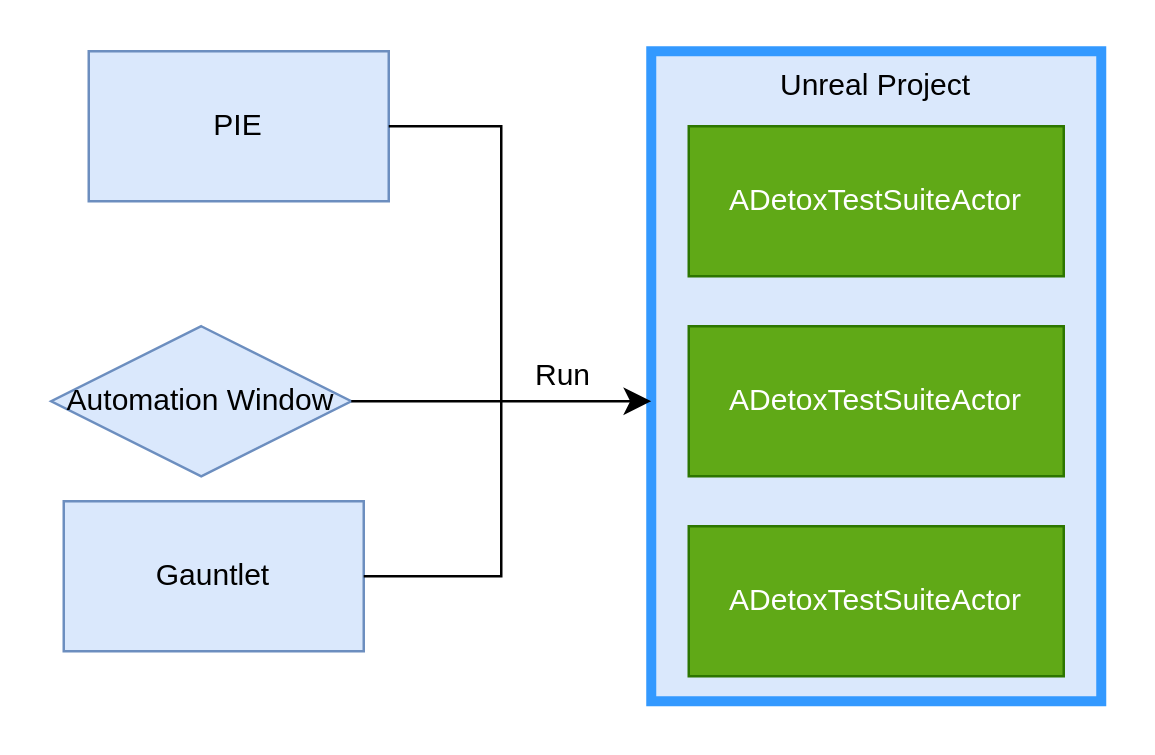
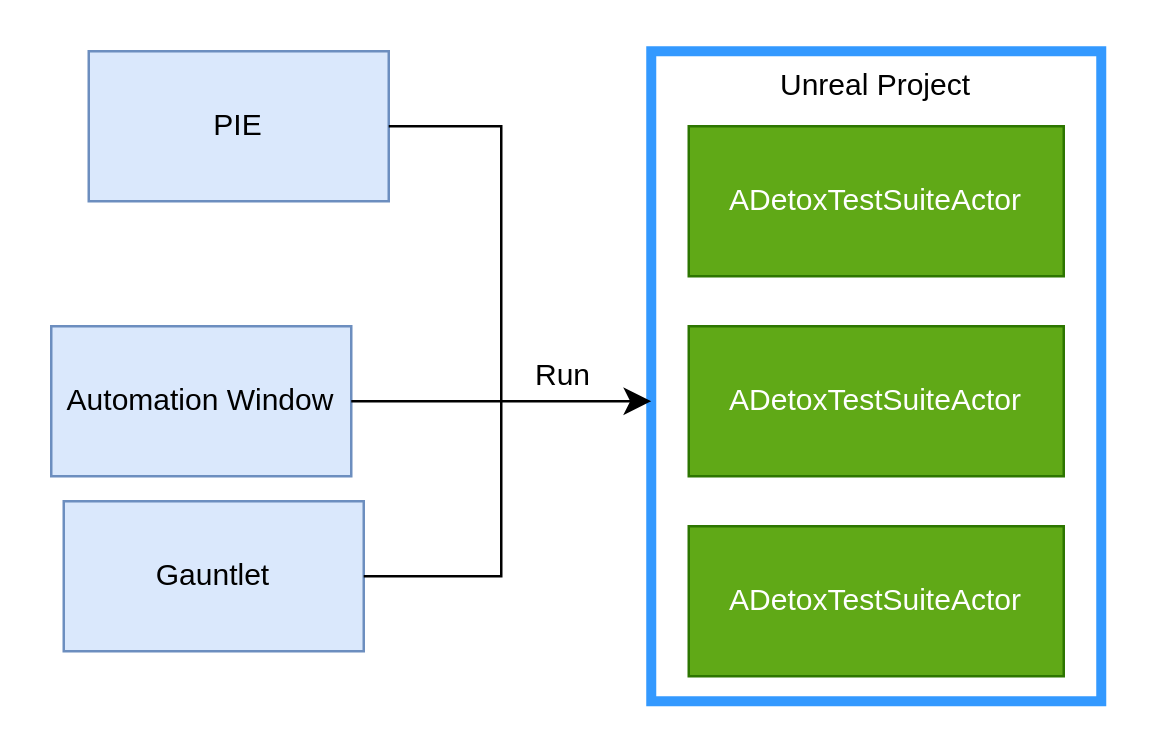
  <mxCell id="0" />
  <mxCell id="1" parent="0" />
  <mxCell id="2" value="PIE" style="rounded=0;whiteSpace=wrap;html=1;fillColor=#dae8fc;strokeColor=#6c8ebf;" vertex="1" parent="1"><mxGeometry x="35" y="20" width="120" height="60" as="geometry" /></mxCell>
- <mxCell id="3" value="Automation Window" style="rhombus;whiteSpace=wrap;html=1;fillColor=#dae8fc;strokeColor=#6c8ebf;" vertex="1" parent="1"><mxGeometry x="20" y="130" width="120" height="60" as="geometry" /></mxCell>
+ <mxCell id="3" value="Automation Window" style="rounded=0;whiteSpace=wrap;html=1;fillColor=#dae8fc;strokeColor=#6c8ebf;" vertex="1" parent="1"><mxGeometry x="20" y="130" width="120" height="60" as="geometry" /></mxCell>
  <mxCell id="4" value="Gauntlet" style="rounded=0;whiteSpace=wrap;html=1;fillColor=#dae8fc;strokeColor=#6c8ebf;" vertex="1" parent="1"><mxGeometry x="25" y="200" width="120" height="60" as="geometry" /></mxCell>
- <mxCell id="5" value="Unreal Project" style="rounded=0;whiteSpace=wrap;html=1;align=center;verticalAlign=top;strokeColor=#3399FF;strokeWidth=4;fillColor=#dae8fc;" vertex="1" parent="1"><mxGeometry x="260" y="20" width="180" height="260" as="geometry" /></mxCell>
+ <mxCell id="5" value="Unreal Project" style="rounded=0;whiteSpace=wrap;html=1;align=center;verticalAlign=top;strokeColor=#3399FF;strokeWidth=4;" vertex="1" parent="1"><mxGeometry x="260" y="20" width="180" height="260" as="geometry" /></mxCell>
  <mxCell id="6" value="ADetoxTestSuiteActor" style="rounded=0;whiteSpace=wrap;html=1;fillColor=#60a917;fontColor=#ffffff;strokeColor=#2D7600;" vertex="1" parent="1"><mxGeometry x="275" y="130" width="150" height="60" as="geometry" /></mxCell>
  <mxCell id="7" value="ADetoxTestSuiteActor" style="rounded=0;whiteSpace=wrap;html=1;fillColor=#60a917;fontColor=#ffffff;strokeColor=#2D7600;" vertex="1" parent="1"><mxGeometry x="275" y="210" width="150" height="60" as="geometry" /></mxCell>
  <mxCell id="8" value="ADetoxTestSuiteActor" style="rounded=0;whiteSpace=wrap;html=1;fillColor=#60a917;fontColor=#ffffff;strokeColor=#2D7600;" vertex="1" parent="1"><mxGeometry x="275" y="50" width="150" height="60" as="geometry" /></mxCell>
  <mxCell id="9" value="" style="edgeStyle=elbowEdgeStyle;elbow=horizontal;endArrow=classic;html=1;curved=0;rounded=0;endSize=8;startSize=8;exitX=1;exitY=0.5;exitDx=0;exitDy=0;" edge="1" parent="1" source="4"><mxGeometry width="50" height="50" relative="1" as="geometry"><mxPoint x="150" y="230" as="sourcePoint" /><mxPoint x="260" y="160" as="targetPoint" /><Array as="points"><mxPoint x="200" y="200" /></Array></mxGeometry></mxCell>
  <mxCell id="10" value="" style="edgeStyle=elbowEdgeStyle;elbow=horizontal;endArrow=none;html=1;curved=0;rounded=0;endSize=8;startSize=8;exitX=1;exitY=0.5;exitDx=0;exitDy=0;endFill=0;" edge="1" parent="1" source="2"><mxGeometry width="50" height="50" relative="1" as="geometry"><mxPoint x="160" y="70" as="sourcePoint" /><mxPoint x="200" y="160" as="targetPoint" /><Array as="points"><mxPoint x="200" y="120" /></Array></mxGeometry></mxCell>
  <mxCell id="11" value="" style="edgeStyle=elbowEdgeStyle;elbow=horizontal;endArrow=none;html=1;curved=0;rounded=0;endSize=8;startSize=8;exitX=1;exitY=0.5;exitDx=0;exitDy=0;endFill=0;" edge="1" parent="1" source="3"><mxGeometry width="50" height="50" relative="1" as="geometry"><mxPoint x="150" y="160" as="sourcePoint" /><mxPoint x="200" y="160" as="targetPoint" /></mxGeometry></mxCell>
  <mxCell id="12" value="Run" style="text;html=1;align=center;verticalAlign=middle;whiteSpace=wrap;rounded=0;" vertex="1" parent="1"><mxGeometry x="200" y="140" width="50" height="20" as="geometry" /></mxCell>
